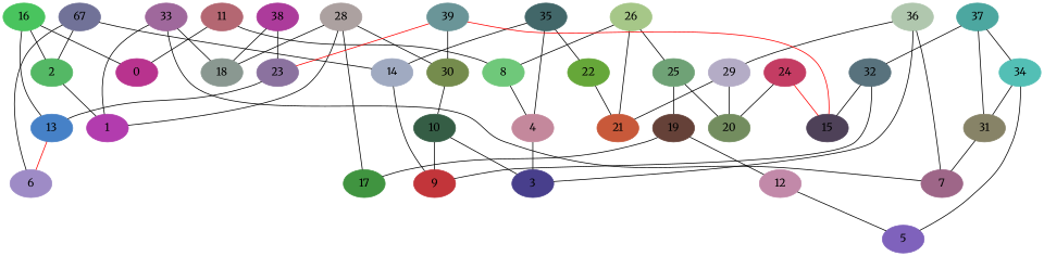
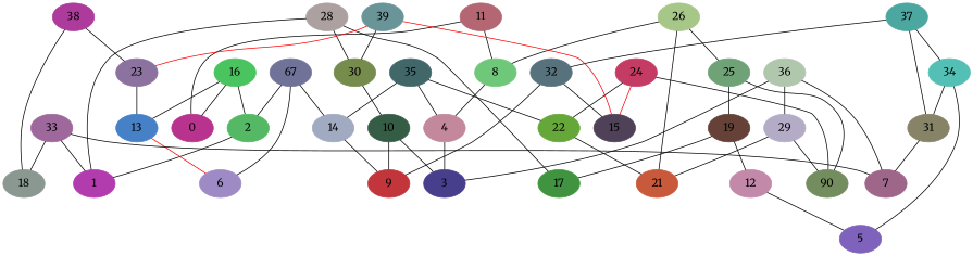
  graph {
    fontname=Merriweather
    node [fontname=Merriweather style=filled]
    edge [color=black fontname=Merriweather]
    0 [color="#B8338E"]
    1 [color="#B23CAE"]
    2 [color="#54B865"]
    3 [color="#483F8C"]
    4 [color="#C4889C"]
    5 [color="#7F62BC"]
    6 [color="#9E8BC6"]
    7 [color="#9E6688"]
    8 [color="#6FC87A"]
    9 [color="#C2353A"]
    10 [color="#355D45"]
    11 [color="#B46772"]
    12 [color="#C289A9"]
    13 [color="#4681C7"]
    14 [color="#A0AAC1"]
    15 [color="#4E4158"]
    16 [color="#49C45E"]
    17 [color="#409440"]
    18 [color="#8A9891"]
    19 [color="#654138"]
-   20 [color="#738D5F"]
+   20 [color="#738D5F" label=90]
    21 [color="#C8593A"]
    22 [color="#66A739"]
    23 [color="#8B729F"]
    24 [color="#C43C63"]
    25 [color="#6FA276"]
    26 [color="#A6C788"]
    n28 [color="#717298" label=67]
    28 [color="#ACA1A0"]
    30 [color="#758C4D"]
    29 [color="#B4ACC6"]
    31 [color="#878367"]
    32 [color="#58727D"]
    33 [color="#9F689C"]
    34 [color="#53BFB5"]
    35 [color="#426769"]
    36 [color="#B0C7AE"]
    37 [color="#4CA7A0"]
    38 [color="#AC3B9B"]
    39 [color="#6A9598"]
    2 -- 1
    4 -- 3
    8 -- 4
    10 -- 3
    10 -- 9
    11 -- 0
    11 -- 8
    12 -- 5
    13 -- 6 [color=red]
    14 -- 9
    16 -- 0
    16 -- 2
    16 -- 13
    19 -- 12
    19 -- 17
    22 -- 21
    23 -- 13
    24 -- 15 [color=red]
    24 -- 20
+   24 -- 22
    25 -- 19
    25 -- 20
    26 -- 8
    26 -- 21
    26 -- 25
    n28 -- 2
    n28 -- 6
    n28 -- 14
    28 -- 1
    28 -- 17
-   28 -- 18
    28 -- 30
    30 -- 10
    29 -- 20
    29 -- 21
    31 -- 7
    32 -- 9
    32 -- 15
    33 -- 1
    33 -- 7
    33 -- 18
    34 -- 5
    34 -- 31
    35 -- 4
    35 -- 14
    35 -- 22
    36 -- 3
    36 -- 7
    36 -- 29
    37 -- 31
    37 -- 32
    37 -- 34
    38 -- 18
    38 -- 23
    39 -- 15 [color=red]
    39 -- 23 [color=red]
    39 -- 30
  }
